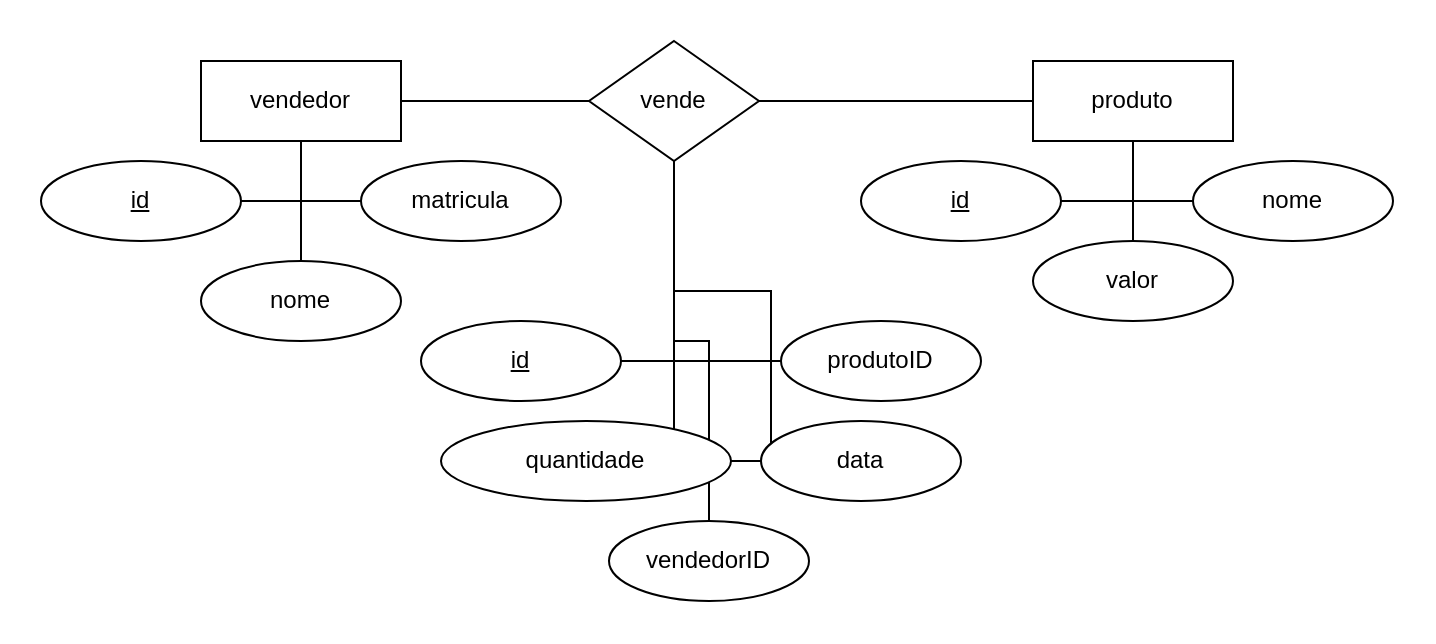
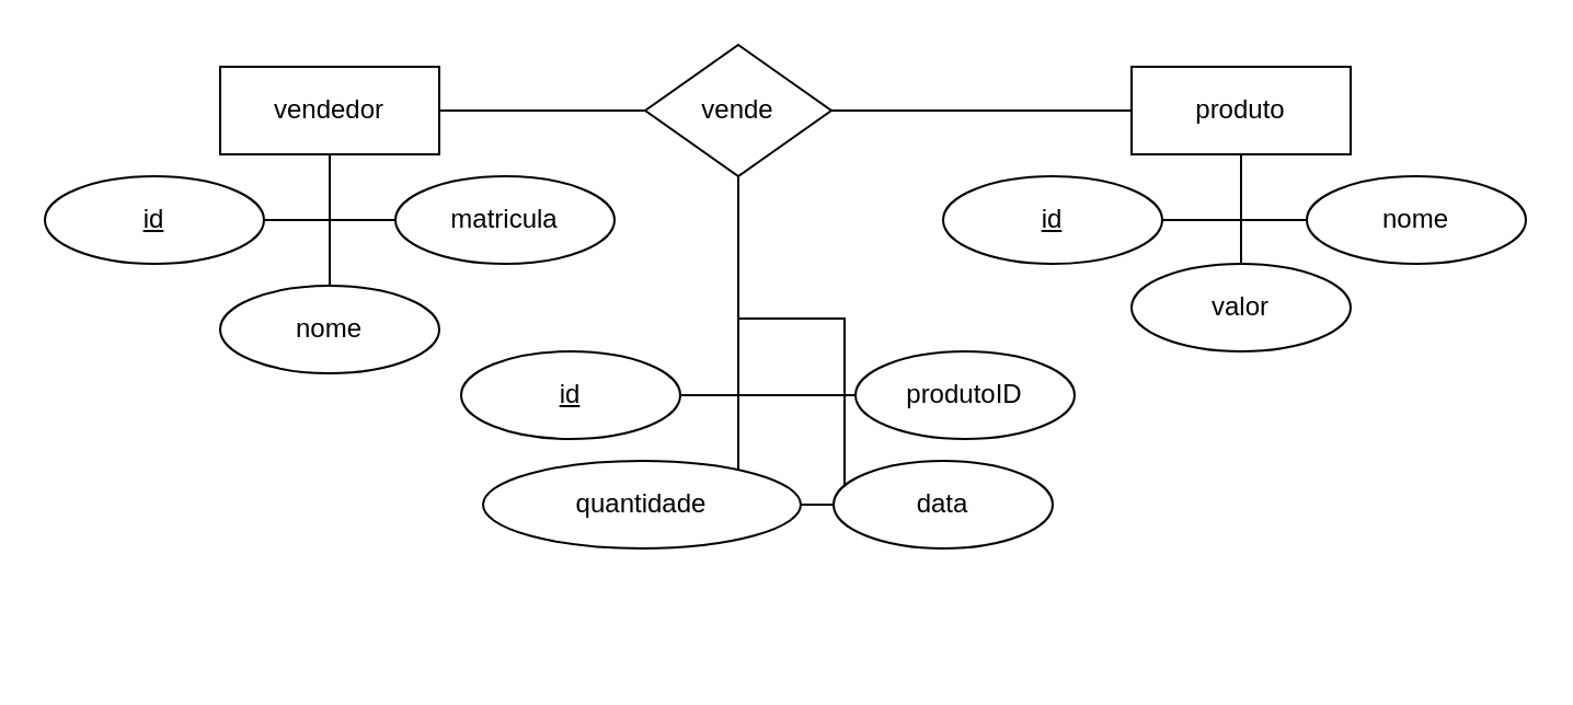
  <mxCell id="0" />
  <mxCell id="1" parent="0" />
  <mxCell id="2" style="edgeStyle=orthogonalEdgeStyle;shape=connector;rounded=0;orthogonalLoop=1;jettySize=auto;html=1;exitX=0.5;exitY=1;exitDx=0;exitDy=0;entryX=1;entryY=0.5;entryDx=0;entryDy=0;labelBackgroundColor=default;strokeColor=default;fontFamily=Helvetica;fontSize=11;fontColor=default;endArrow=none;endFill=0;" edge="1" parent="1" source="5" target="19"><mxGeometry relative="1" as="geometry" /></mxCell>
  <mxCell id="3" style="edgeStyle=orthogonalEdgeStyle;shape=connector;rounded=0;orthogonalLoop=1;jettySize=auto;html=1;exitX=0.5;exitY=1;exitDx=0;exitDy=0;entryX=0;entryY=0.5;entryDx=0;entryDy=0;labelBackgroundColor=default;strokeColor=default;fontFamily=Helvetica;fontSize=11;fontColor=default;endArrow=none;endFill=0;" edge="1" parent="1" source="5" target="21"><mxGeometry relative="1" as="geometry" /></mxCell>
  <mxCell id="4" style="edgeStyle=orthogonalEdgeStyle;shape=connector;rounded=0;orthogonalLoop=1;jettySize=auto;html=1;exitX=0.5;exitY=1;exitDx=0;exitDy=0;entryX=0.5;entryY=0;entryDx=0;entryDy=0;labelBackgroundColor=default;strokeColor=default;fontFamily=Helvetica;fontSize=11;fontColor=default;endArrow=none;endFill=0;" edge="1" parent="1" source="5" target="20"><mxGeometry relative="1" as="geometry" /></mxCell>
  <mxCell id="5" value="vendedor" style="whiteSpace=wrap;html=1;align=center;" vertex="1" parent="1"><mxGeometry x="100" y="30" width="100" height="40" as="geometry" /></mxCell>
- <mxCell id="6" style="edgeStyle=orthogonalEdgeStyle;rounded=0;orthogonalLoop=1;jettySize=auto;html=1;exitX=0.5;exitY=1;exitDx=0;exitDy=0;endArrow=none;endFill=0;" edge="1" parent="1" source="13" target="24"><mxGeometry relative="1" as="geometry" /></mxCell>
  <mxCell id="7" style="edgeStyle=orthogonalEdgeStyle;shape=connector;rounded=0;orthogonalLoop=1;jettySize=auto;html=1;exitX=0.5;exitY=1;exitDx=0;exitDy=0;entryX=0;entryY=0.5;entryDx=0;entryDy=0;labelBackgroundColor=default;strokeColor=default;fontFamily=Helvetica;fontSize=11;fontColor=default;endArrow=none;endFill=0;" edge="1" parent="1" source="13" target="23"><mxGeometry relative="1" as="geometry" /></mxCell>
  <mxCell id="8" style="edgeStyle=orthogonalEdgeStyle;shape=connector;rounded=0;orthogonalLoop=1;jettySize=auto;html=1;exitX=0.5;exitY=1;exitDx=0;exitDy=0;entryX=0;entryY=0.5;entryDx=0;entryDy=0;labelBackgroundColor=default;strokeColor=default;fontFamily=Helvetica;fontSize=11;fontColor=default;endArrow=none;endFill=0;" edge="1" parent="1" source="13" target="26"><mxGeometry relative="1" as="geometry" /></mxCell>
  <mxCell id="9" style="edgeStyle=orthogonalEdgeStyle;shape=connector;rounded=0;orthogonalLoop=1;jettySize=auto;html=1;exitX=0.5;exitY=1;exitDx=0;exitDy=0;entryX=1;entryY=0.5;entryDx=0;entryDy=0;labelBackgroundColor=default;strokeColor=default;fontFamily=Helvetica;fontSize=11;fontColor=default;endArrow=none;endFill=0;" edge="1" parent="1" source="13" target="22"><mxGeometry relative="1" as="geometry" /></mxCell>
  <mxCell id="10" style="edgeStyle=orthogonalEdgeStyle;shape=connector;rounded=0;orthogonalLoop=1;jettySize=auto;html=1;exitX=0.5;exitY=1;exitDx=0;exitDy=0;entryX=1;entryY=0.5;entryDx=0;entryDy=0;labelBackgroundColor=default;strokeColor=default;fontFamily=Helvetica;fontSize=11;fontColor=default;endArrow=none;endFill=0;" edge="1" parent="1" source="13" target="25"><mxGeometry relative="1" as="geometry" /></mxCell>
  <mxCell id="11" style="edgeStyle=orthogonalEdgeStyle;shape=connector;rounded=0;orthogonalLoop=1;jettySize=auto;html=1;exitX=1;exitY=0.5;exitDx=0;exitDy=0;entryX=0;entryY=0.5;entryDx=0;entryDy=0;labelBackgroundColor=default;strokeColor=default;fontFamily=Helvetica;fontSize=11;fontColor=default;endArrow=none;endFill=0;" edge="1" parent="1" source="13" target="17"><mxGeometry relative="1" as="geometry" /></mxCell>
  <mxCell id="12" style="edgeStyle=orthogonalEdgeStyle;shape=connector;rounded=0;orthogonalLoop=1;jettySize=auto;html=1;exitX=0;exitY=0.5;exitDx=0;exitDy=0;entryX=1;entryY=0.5;entryDx=0;entryDy=0;labelBackgroundColor=default;strokeColor=default;fontFamily=Helvetica;fontSize=11;fontColor=default;endArrow=none;endFill=0;" edge="1" parent="1" source="13" target="5"><mxGeometry relative="1" as="geometry" /></mxCell>
  <mxCell id="13" value="vende" style="shape=rhombus;perimeter=rhombusPerimeter;whiteSpace=wrap;html=1;align=center;" vertex="1" parent="1"><mxGeometry x="294" y="20" width="85" height="60" as="geometry" /></mxCell>
  <mxCell id="14" style="edgeStyle=orthogonalEdgeStyle;shape=connector;rounded=0;orthogonalLoop=1;jettySize=auto;html=1;exitX=0.5;exitY=1;exitDx=0;exitDy=0;entryX=0.5;entryY=0;entryDx=0;entryDy=0;labelBackgroundColor=default;strokeColor=default;fontFamily=Helvetica;fontSize=11;fontColor=default;endArrow=none;endFill=0;" edge="1" parent="1" source="17" target="28"><mxGeometry relative="1" as="geometry" /></mxCell>
  <mxCell id="15" style="edgeStyle=orthogonalEdgeStyle;shape=connector;rounded=0;orthogonalLoop=1;jettySize=auto;html=1;exitX=0.5;exitY=1;exitDx=0;exitDy=0;entryX=0;entryY=0.5;entryDx=0;entryDy=0;labelBackgroundColor=default;strokeColor=default;fontFamily=Helvetica;fontSize=11;fontColor=default;endArrow=none;endFill=0;" edge="1" parent="1" source="17" target="27"><mxGeometry relative="1" as="geometry" /></mxCell>
  <mxCell id="16" style="edgeStyle=orthogonalEdgeStyle;shape=connector;rounded=0;orthogonalLoop=1;jettySize=auto;html=1;exitX=0.5;exitY=1;exitDx=0;exitDy=0;entryX=1;entryY=0.5;entryDx=0;entryDy=0;labelBackgroundColor=default;strokeColor=default;fontFamily=Helvetica;fontSize=11;fontColor=default;endArrow=none;endFill=0;" edge="1" parent="1" source="17" target="18"><mxGeometry relative="1" as="geometry" /></mxCell>
  <mxCell id="17" value="produto" style="whiteSpace=wrap;html=1;align=center;" vertex="1" parent="1"><mxGeometry x="516" y="30" width="100" height="40" as="geometry" /></mxCell>
  <mxCell id="18" value="id" style="ellipse;whiteSpace=wrap;html=1;align=center;fontStyle=4;" vertex="1" parent="1"><mxGeometry x="430" y="80" width="100" height="40" as="geometry" /></mxCell>
  <mxCell id="19" value="id" style="ellipse;whiteSpace=wrap;html=1;align=center;fontStyle=4;" vertex="1" parent="1"><mxGeometry x="20" y="80" width="100" height="40" as="geometry" /></mxCell>
  <mxCell id="20" value="nome" style="ellipse;whiteSpace=wrap;html=1;align=center;" vertex="1" parent="1"><mxGeometry x="100" y="130" width="100" height="40" as="geometry" /></mxCell>
  <mxCell id="21" value="matricula" style="ellipse;whiteSpace=wrap;html=1;align=center;" vertex="1" parent="1"><mxGeometry x="180" y="80" width="100" height="40" as="geometry" /></mxCell>
  <mxCell id="22" value="id" style="ellipse;whiteSpace=wrap;html=1;align=center;fontStyle=4;" vertex="1" parent="1"><mxGeometry x="210" y="160" width="100" height="40" as="geometry" /></mxCell>
  <mxCell id="23" value="produtoID" style="ellipse;whiteSpace=wrap;html=1;align=center;" vertex="1" parent="1"><mxGeometry x="390" y="160" width="100" height="40" as="geometry" /></mxCell>
- <mxCell id="24" value="vendedorID" style="ellipse;whiteSpace=wrap;html=1;align=center;" vertex="1" parent="1"><mxGeometry x="304" y="260" width="100" height="40" as="geometry" /></mxCell>
  <mxCell id="25" value="quantidade" style="ellipse;whiteSpace=wrap;html=1;align=center;" vertex="1" parent="1"><mxGeometry x="220" y="210" width="145" height="40" as="geometry" /></mxCell>
  <mxCell id="26" value="data" style="ellipse;whiteSpace=wrap;html=1;align=center;" vertex="1" parent="1"><mxGeometry x="380" y="210" width="100" height="40" as="geometry" /></mxCell>
  <mxCell id="27" value="nome" style="ellipse;whiteSpace=wrap;html=1;align=center;" vertex="1" parent="1"><mxGeometry x="596" y="80" width="100" height="40" as="geometry" /></mxCell>
  <mxCell id="28" value="valor" style="ellipse;whiteSpace=wrap;html=1;align=center;" vertex="1" parent="1"><mxGeometry x="516" y="120" width="100" height="40" as="geometry" /></mxCell>
